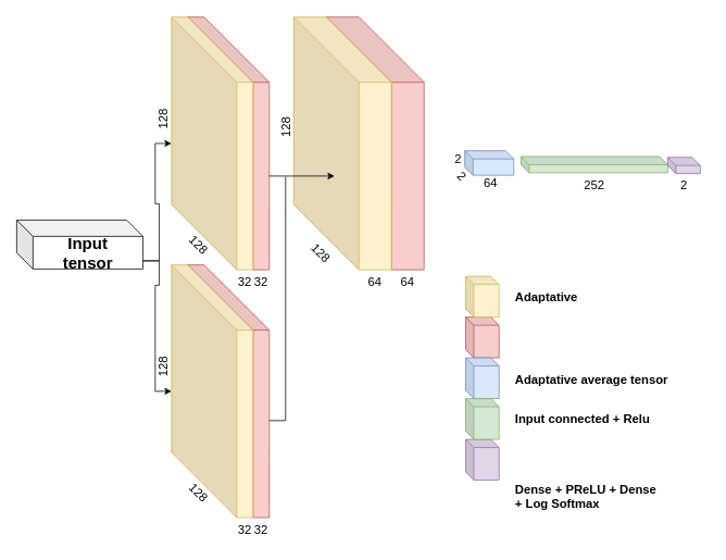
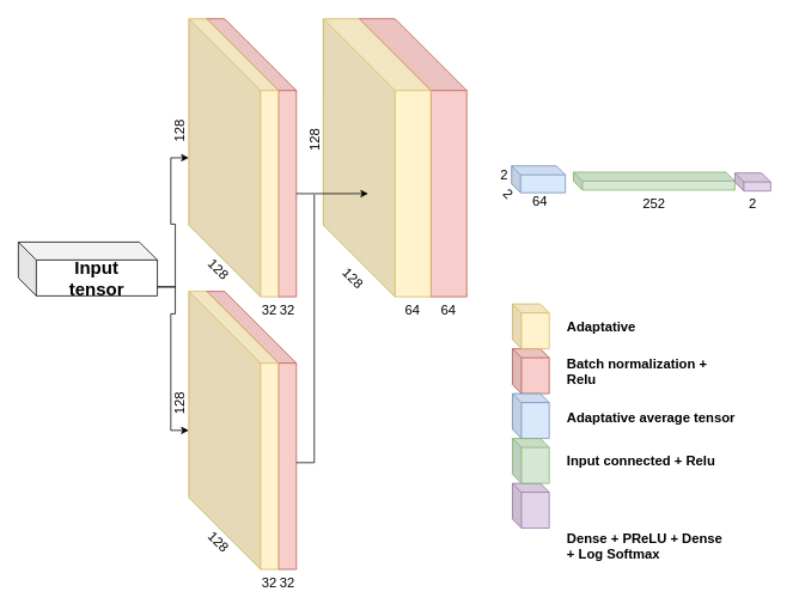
  <mxCell id="0" />
  <mxCell id="1" parent="0" />
  <mxCell id="2" value="" style="shape=cube;whiteSpace=wrap;html=1;boundedLbl=1;backgroundOutline=1;darkOpacity=0.05;darkOpacity2=0.1;size=80;fillColor=#f8cecc;strokeColor=#b85450;" vertex="1" parent="1"><mxGeometry x="230" y="20" width="100" height="310" as="geometry" /></mxCell>
  <mxCell id="3" value="" style="shape=cube;whiteSpace=wrap;html=1;boundedLbl=1;backgroundOutline=1;darkOpacity=0.05;darkOpacity2=0.1;size=80;fillColor=#fff2cc;strokeColor=#d6b656;shadow=0;sketch=0;" vertex="1" parent="1"><mxGeometry x="210" y="20" width="100" height="310" as="geometry" /></mxCell>
  <mxCell id="4" value="" style="shape=cube;whiteSpace=wrap;html=1;boundedLbl=1;backgroundOutline=1;darkOpacity=0.05;darkOpacity2=0.1;size=80;fillColor=#f8cecc;strokeColor=#b85450;" vertex="1" parent="1"><mxGeometry x="400" y="20" width="120" height="310" as="geometry" /></mxCell>
  <mxCell id="5" value="32" style="text;html=1;strokeColor=none;fillColor=none;align=center;verticalAlign=middle;whiteSpace=wrap;rounded=0;fontSize=15;" vertex="1" parent="1"><mxGeometry x="270" y="330" width="60" height="30" as="geometry" /></mxCell>
  <mxCell id="6" value="32" style="text;html=1;strokeColor=none;fillColor=none;align=center;verticalAlign=middle;whiteSpace=wrap;rounded=0;fontSize=15;" vertex="1" parent="1"><mxGeometry x="290" y="330" width="60" height="30" as="geometry" /></mxCell>
  <mxCell id="7" value="128" style="text;html=1;strokeColor=none;fillColor=none;align=center;verticalAlign=middle;whiteSpace=wrap;rounded=0;rotation=45;fontSize=15;" vertex="1" parent="1"><mxGeometry x="214" y="284" width="60" height="30" as="geometry" /></mxCell>
  <mxCell id="8" value="128" style="text;html=1;strokeColor=none;fillColor=none;align=center;verticalAlign=middle;whiteSpace=wrap;rounded=0;rotation=-90;fontSize=15;" vertex="1" parent="1"><mxGeometry x="170" y="130" width="60" height="30" as="geometry" /></mxCell>
  <mxCell id="9" value="" style="shape=cube;whiteSpace=wrap;html=1;boundedLbl=1;backgroundOutline=1;darkOpacity=0.05;darkOpacity2=0.1;size=80;fillColor=#fff2cc;strokeColor=#d6b656;" vertex="1" parent="1"><mxGeometry x="360" y="20" width="120" height="310" as="geometry" /></mxCell>
  <mxCell id="10" value="64" style="text;html=1;strokeColor=none;fillColor=none;align=center;verticalAlign=middle;whiteSpace=wrap;rounded=0;fontSize=15;" vertex="1" parent="1"><mxGeometry x="430" y="330" width="60" height="30" as="geometry" /></mxCell>
  <mxCell id="11" value="64" style="text;html=1;strokeColor=none;fillColor=none;align=center;verticalAlign=middle;whiteSpace=wrap;rounded=0;fontSize=15;" vertex="1" parent="1"><mxGeometry x="470" y="330" width="60" height="30" as="geometry" /></mxCell>
  <mxCell id="12" value="128" style="text;html=1;strokeColor=none;fillColor=none;align=center;verticalAlign=middle;whiteSpace=wrap;rounded=0;rotation=45;fontSize=15;" vertex="1" parent="1"><mxGeometry x="364" y="294" width="60" height="30" as="geometry" /></mxCell>
  <mxCell id="13" value="128" style="text;html=1;strokeColor=none;fillColor=none;align=center;verticalAlign=middle;whiteSpace=wrap;rounded=0;rotation=-90;fontSize=15;" vertex="1" parent="1"><mxGeometry x="320" y="140" width="60" height="30" as="geometry" /></mxCell>
  <mxCell id="14" value="" style="shape=cube;whiteSpace=wrap;html=1;boundedLbl=1;backgroundOutline=1;darkOpacity=0.05;darkOpacity2=0.1;size=80;fillColor=#f8cecc;strokeColor=#b85450;" vertex="1" parent="1"><mxGeometry x="230" y="324" width="100" height="310" as="geometry" /></mxCell>
  <mxCell id="15" value="" style="shape=cube;whiteSpace=wrap;html=1;boundedLbl=1;backgroundOutline=1;darkOpacity=0.05;darkOpacity2=0.1;size=80;fillColor=#fff2cc;strokeColor=#d6b656;" vertex="1" parent="1"><mxGeometry x="210" y="324" width="100" height="310" as="geometry" /></mxCell>
  <mxCell id="16" value="32" style="text;html=1;strokeColor=none;fillColor=none;align=center;verticalAlign=middle;whiteSpace=wrap;rounded=0;fontSize=15;" vertex="1" parent="1"><mxGeometry x="270" y="634" width="60" height="30" as="geometry" /></mxCell>
  <mxCell id="17" value="128" style="text;html=1;strokeColor=none;fillColor=none;align=center;verticalAlign=middle;whiteSpace=wrap;rounded=0;rotation=45;fontSize=15;" vertex="1" parent="1"><mxGeometry x="214" y="588" width="60" height="30" as="geometry" /></mxCell>
  <mxCell id="18" value="128" style="text;html=1;strokeColor=none;fillColor=none;align=center;verticalAlign=middle;whiteSpace=wrap;rounded=0;rotation=-90;fontSize=15;" vertex="1" parent="1"><mxGeometry x="170" y="434" width="60" height="30" as="geometry" /></mxCell>
  <mxCell id="19" value="" style="shape=cube;whiteSpace=wrap;html=1;boundedLbl=1;backgroundOutline=1;darkOpacity=0.05;darkOpacity2=0.1;size=10;fillColor=#dae8fc;strokeColor=#6c8ebf;" vertex="1" parent="1"><mxGeometry x="570" y="184" width="60" height="30" as="geometry" /></mxCell>
  <mxCell id="20" value="2" style="text;html=1;strokeColor=none;fillColor=none;align=center;verticalAlign=middle;whiteSpace=wrap;rounded=0;fontSize=15;" vertex="1" parent="1"><mxGeometry x="532" y="179" width="60" height="30" as="geometry" /></mxCell>
  <mxCell id="21" value="2" style="text;html=1;strokeColor=none;fillColor=none;align=center;verticalAlign=middle;whiteSpace=wrap;rounded=0;rotation=45;fontSize=15;" vertex="1" parent="1"><mxGeometry x="537" y="200" width="60" height="30" as="geometry" /></mxCell>
  <mxCell id="22" value="64" style="text;html=1;strokeColor=none;fillColor=none;align=center;verticalAlign=middle;whiteSpace=wrap;rounded=0;fontSize=15;" vertex="1" parent="1"><mxGeometry x="572" y="208" width="60" height="30" as="geometry" /></mxCell>
  <mxCell id="23" value="" style="shape=cube;whiteSpace=wrap;html=1;boundedLbl=1;backgroundOutline=1;darkOpacity=0.05;darkOpacity2=0.1;size=10;fillColor=#d5e8d4;strokeColor=#82b366;" vertex="1" parent="1"><mxGeometry x="639" y="191" width="180" height="20" as="geometry" /></mxCell>
  <mxCell id="24" value="252" style="text;html=1;strokeColor=none;fillColor=none;align=center;verticalAlign=middle;whiteSpace=wrap;rounded=0;fontSize=15;" vertex="1" parent="1"><mxGeometry x="699" y="211" width="60" height="30" as="geometry" /></mxCell>
  <mxCell id="25" value="" style="shape=cube;whiteSpace=wrap;html=1;boundedLbl=1;backgroundOutline=1;darkOpacity=0.05;darkOpacity2=0.1;size=10;fillColor=#e1d5e7;strokeColor=#9673a6;" vertex="1" parent="1"><mxGeometry x="819" y="192" width="40" height="20" as="geometry" /></mxCell>
  <mxCell id="26" value="2" style="text;html=1;strokeColor=none;fillColor=none;align=center;verticalAlign=middle;whiteSpace=wrap;rounded=0;fontSize=15;" vertex="1" parent="1"><mxGeometry x="809" y="211" width="60" height="30" as="geometry" /></mxCell>
  <mxCell id="27" value="" style="shape=cube;whiteSpace=wrap;html=1;boundedLbl=1;backgroundOutline=1;darkOpacity=0.05;darkOpacity2=0.1;size=10;fillColor=#f8cecc;strokeColor=#b85450;" vertex="1" parent="1"><mxGeometry x="571" y="388" width="41" height="50" as="geometry" /></mxCell>
  <mxCell id="28" value="" style="shape=cube;whiteSpace=wrap;html=1;boundedLbl=1;backgroundOutline=1;darkOpacity=0.05;darkOpacity2=0.1;size=10;fillColor=#dae8fc;strokeColor=#6c8ebf;" vertex="1" parent="1"><mxGeometry x="571" y="438" width="41" height="50" as="geometry" /></mxCell>
  <mxCell id="29" value="" style="shape=cube;whiteSpace=wrap;html=1;boundedLbl=1;backgroundOutline=1;darkOpacity=0.05;darkOpacity2=0.1;size=10;fillColor=#fff2cc;strokeColor=#d6b656;" vertex="1" parent="1"><mxGeometry x="571" y="338" width="41" height="50" as="geometry" /></mxCell>
  <mxCell id="30" value="" style="shape=cube;whiteSpace=wrap;html=1;boundedLbl=1;backgroundOutline=1;darkOpacity=0.05;darkOpacity2=0.1;size=10;fillColor=#e1d5e7;strokeColor=#9673a6;" vertex="1" parent="1"><mxGeometry x="571" y="538" width="41" height="50" as="geometry" /></mxCell>
  <mxCell id="31" value="" style="shape=cube;whiteSpace=wrap;html=1;boundedLbl=1;backgroundOutline=1;darkOpacity=0.05;darkOpacity2=0.1;size=10;fillColor=#d5e8d4;strokeColor=#82b366;" vertex="1" parent="1"><mxGeometry x="571" y="488" width="41" height="50" as="geometry" /></mxCell>
  <mxCell id="32" value="" style="endArrow=classic;html=1;rounded=0;exitX=0;exitY=0;exitDx=100;exitDy=195;exitPerimeter=0;entryX=0.417;entryY=0.629;entryDx=0;entryDy=0;entryPerimeter=0;" edge="1" parent="1" source="2" target="9"><mxGeometry width="50" height="50" relative="1" as="geometry"><mxPoint x="400" y="490" as="sourcePoint" /><mxPoint x="450" y="440" as="targetPoint" /></mxGeometry></mxCell>
  <mxCell id="33" value="" style="endArrow=none;html=1;rounded=0;exitX=0;exitY=0;exitDx=100;exitDy=195;exitPerimeter=0;" edge="1" parent="1"><mxGeometry width="50" height="50" relative="1" as="geometry"><mxPoint x="330" y="515" as="sourcePoint" /><mxPoint x="350" y="216" as="targetPoint" /><Array as="points"><mxPoint x="350" y="515" /></Array></mxGeometry></mxCell>
  <mxCell id="34" value="Adaptative" style="text;html=1;strokeColor=none;fillColor=none;align=left;verticalAlign=middle;whiteSpace=wrap;rounded=0;shadow=0;sketch=0;fontSize=15;fontStyle=1" vertex="1" parent="1"><mxGeometry x="630" y="348" width="60" height="30" as="geometry" /></mxCell>
+ <mxCell id="35" value="Batch normalization + Relu" style="text;html=1;strokeColor=none;fillColor=none;align=left;verticalAlign=middle;whiteSpace=wrap;rounded=0;shadow=0;sketch=0;fontSize=15;fontStyle=1" vertex="1" parent="1"><mxGeometry x="630" y="398" width="161" height="30" as="geometry" /></mxCell>
  <mxCell id="36" value="Adaptative average tensor" style="text;html=1;strokeColor=none;fillColor=none;align=left;verticalAlign=middle;whiteSpace=wrap;rounded=0;shadow=0;sketch=0;fontSize=15;fontStyle=1" vertex="1" parent="1"><mxGeometry x="630" y="450" width="211" height="30" as="geometry" /></mxCell>
  <mxCell id="37" value="Input connected + Relu" style="text;html=1;strokeColor=none;fillColor=none;align=left;verticalAlign=middle;whiteSpace=wrap;rounded=0;shadow=0;sketch=0;fontSize=15;fontStyle=1" vertex="1" parent="1"><mxGeometry x="630" y="498" width="181" height="30" as="geometry" /></mxCell>
  <mxCell id="38" value="Dense + PReLU + Dense + Log Softmax" style="text;html=1;strokeColor=none;fillColor=none;align=left;verticalAlign=middle;whiteSpace=wrap;rounded=0;shadow=0;sketch=0;fontSize=15;fontStyle=1" vertex="1" parent="1"><mxGeometry x="630" y="593" width="181" height="30" as="geometry" /></mxCell>
  <mxCell id="39" style="edgeStyle=orthogonalEdgeStyle;rounded=0;orthogonalLoop=1;jettySize=auto;html=1;exitX=0;exitY=0;exitDx=120;exitDy=50;exitPerimeter=0;fontSize=15;" edge="1" parent="1" source="41" target="3"><mxGeometry relative="1" as="geometry" /></mxCell>
  <mxCell id="40" style="edgeStyle=orthogonalEdgeStyle;rounded=0;orthogonalLoop=1;jettySize=auto;html=1;exitX=0;exitY=0;exitDx=120;exitDy=50;exitPerimeter=0;fontSize=15;" edge="1" parent="1" source="41" target="15"><mxGeometry relative="1" as="geometry" /></mxCell>
  <mxCell id="41" value="&lt;font style=&quot;font-size: 20px&quot;&gt;Input &lt;br&gt;tensor&lt;/font&gt;" style="shape=cube;whiteSpace=wrap;html=1;boundedLbl=1;backgroundOutline=1;darkOpacity=0.05;darkOpacity2=0.1;shadow=0;sketch=0;fontSize=15;gradientColor=none;fontStyle=1" vertex="1" parent="1"><mxGeometry x="20" y="269" width="155" height="60" as="geometry" /></mxCell>
  <mxCell id="42" value="32" style="text;html=1;strokeColor=none;fillColor=none;align=center;verticalAlign=middle;whiteSpace=wrap;rounded=0;fontSize=15;" vertex="1" parent="1"><mxGeometry x="290" y="634" width="60" height="30" as="geometry" /></mxCell>
